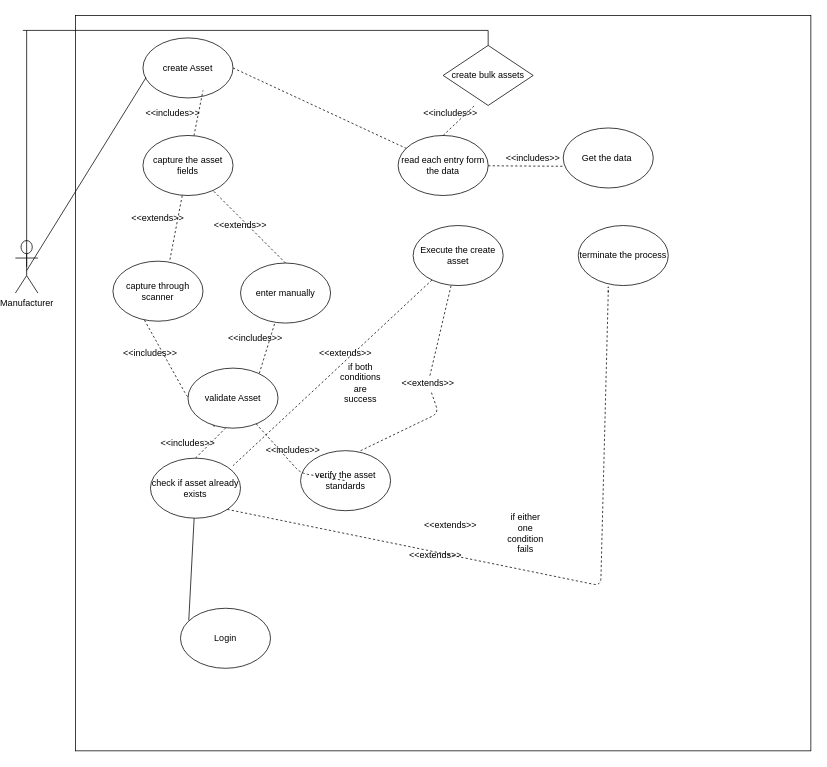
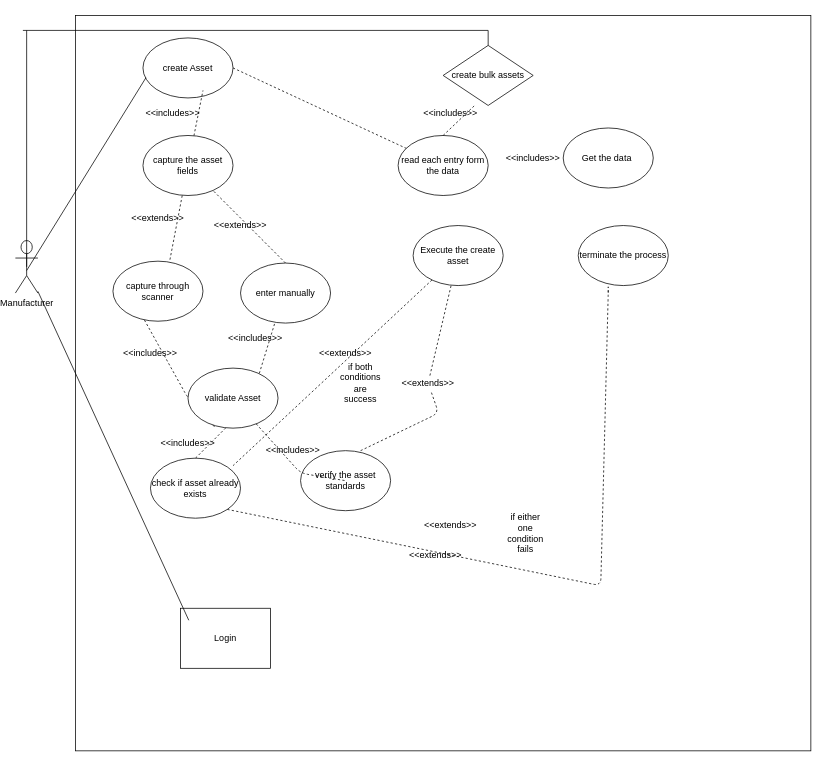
  <mxCell id="0" />
  <mxCell id="1" parent="0" />
  <mxCell id="2" value="Manufacturer" style="shape=umlActor;verticalLabelPosition=bottom;labelBackgroundColor=#ffffff;verticalAlign=top;html=1;outlineConnect=0;" vertex="1" parent="1"><mxGeometry x="20" y="320" width="30" height="70" as="geometry" /></mxCell>
  <mxCell id="3" value="" style="whiteSpace=wrap;html=1;aspect=fixed;" vertex="1" parent="1"><mxGeometry x="100" y="20" width="980" height="980" as="geometry" /></mxCell>
  <mxCell id="4" value="create Asset" style="ellipse;whiteSpace=wrap;html=1;" vertex="1" parent="1"><mxGeometry x="190" y="50" width="120" height="80" as="geometry" /></mxCell>
  <mxCell id="5" value="check if asset already exists" style="ellipse;whiteSpace=wrap;html=1;" vertex="1" parent="1"><mxGeometry x="200" y="610" width="120" height="80" as="geometry" /></mxCell>
  <mxCell id="6" value="verify the asset standards" style="ellipse;whiteSpace=wrap;html=1;" vertex="1" parent="1"><mxGeometry x="400" y="600" width="120" height="80" as="geometry" /></mxCell>
  <mxCell id="7" value="capture through scanner" style="ellipse;whiteSpace=wrap;html=1;" vertex="1" parent="1"><mxGeometry x="150" y="347.5" width="120" height="80" as="geometry" /></mxCell>
  <mxCell id="8" value="enter manually" style="ellipse;whiteSpace=wrap;html=1;" vertex="1" parent="1"><mxGeometry x="320" y="350" width="120" height="80" as="geometry" /></mxCell>
  <mxCell id="9" value="create bulk assets" style="rhombus;whiteSpace=wrap;html=1;" vertex="1" parent="1"><mxGeometry x="590" y="60" width="120" height="80" as="geometry" /></mxCell>
  <mxCell id="10" value="read each entry form the data" style="ellipse;whiteSpace=wrap;html=1;" vertex="1" parent="1"><mxGeometry x="530" y="180" width="120" height="80" as="geometry" /></mxCell>
  <mxCell id="11" value="" style="endArrow=none;dashed=1;html=1;" edge="1" parent="1" source="31"><mxGeometry width="50" height="50" relative="1" as="geometry"><mxPoint x="220" y="170" as="sourcePoint" /><mxPoint x="270" y="120" as="targetPoint" /></mxGeometry></mxCell>
  <mxCell id="12" value="&amp;lt;&amp;lt;includes&amp;gt;&amp;gt;" style="text;html=1;strokeColor=none;fillColor=none;align=center;verticalAlign=middle;whiteSpace=wrap;rounded=0;" vertex="1" parent="1"><mxGeometry x="210" y="140" width="40" height="20" as="geometry" /></mxCell>
  <mxCell id="13" value="" style="endArrow=none;dashed=1;html=1;entryX=0.308;entryY=1;entryDx=0;entryDy=0;entryPerimeter=0;exitX=0.35;exitY=0.981;exitDx=0;exitDy=0;exitPerimeter=0;" edge="1" parent="1" source="7" target="33"><mxGeometry width="50" height="50" relative="1" as="geometry"><mxPoint x="190" y="280" as="sourcePoint" /><mxPoint x="230" y="240" as="targetPoint" /><Array as="points"><mxPoint x="250" y="530" /></Array></mxGeometry></mxCell>
  <mxCell id="14" value="" style="endArrow=none;dashed=1;html=1;entryX=0.35;entryY=1;entryDx=0;entryDy=0;entryPerimeter=0;" edge="1" parent="1" target="9"><mxGeometry width="50" height="50" relative="1" as="geometry"><mxPoint x="590" y="180" as="sourcePoint" /><mxPoint x="640" y="130" as="targetPoint" /></mxGeometry></mxCell>
  <mxCell id="15" value="" style="endArrow=none;html=1;entryX=0.033;entryY=0.663;entryDx=0;entryDy=0;entryPerimeter=0;" edge="1" parent="1" target="4"><mxGeometry width="50" height="50" relative="1" as="geometry"><mxPoint x="35" y="360" as="sourcePoint" /><mxPoint x="85" y="280" as="targetPoint" /></mxGeometry></mxCell>
  <mxCell id="16" value="" style="endArrow=none;html=1;exitX=0.5;exitY=0.5;exitDx=0;exitDy=0;exitPerimeter=0;" edge="1" parent="1" source="2"><mxGeometry width="50" height="50" relative="1" as="geometry"><mxPoint x="40" y="360" as="sourcePoint" /><mxPoint x="35" y="40" as="targetPoint" /></mxGeometry></mxCell>
  <mxCell id="17" value="" style="endArrow=none;html=1;" edge="1" parent="1"><mxGeometry width="50" height="50" relative="1" as="geometry"><mxPoint x="30" y="40" as="sourcePoint" /><mxPoint x="650" y="40" as="targetPoint" /></mxGeometry></mxCell>
  <mxCell id="18" value="" style="endArrow=none;html=1;" edge="1" parent="1" source="9"><mxGeometry width="50" height="50" relative="1" as="geometry"><mxPoint x="625" y="70" as="sourcePoint" /><mxPoint x="650" y="40" as="targetPoint" /></mxGeometry></mxCell>
  <mxCell id="19" value="" style="endArrow=none;dashed=1;html=1;exitX=1;exitY=0.5;exitDx=0;exitDy=0;" edge="1" parent="1" source="4" target="10"><mxGeometry width="50" height="50" relative="1" as="geometry"><mxPoint x="10" y="1540" as="sourcePoint" /><mxPoint x="60" y="1490" as="targetPoint" /></mxGeometry></mxCell>
  <mxCell id="20" value="" style="endArrow=none;dashed=1;html=1;exitX=0.5;exitY=0;exitDx=0;exitDy=0;" edge="1" parent="1" source="8" target="31"><mxGeometry width="50" height="50" relative="1" as="geometry"><mxPoint x="310" y="505" as="sourcePoint" /><mxPoint x="360" y="455" as="targetPoint" /></mxGeometry></mxCell>
  <mxCell id="21" value="" style="endArrow=none;dashed=1;html=1;entryX=0.383;entryY=0.988;entryDx=0;entryDy=0;entryPerimeter=0;exitX=0.792;exitY=0.088;exitDx=0;exitDy=0;exitPerimeter=0;" edge="1" parent="1" source="33" target="8"><mxGeometry width="50" height="50" relative="1" as="geometry"><mxPoint x="655.699" y="707.181" as="sourcePoint" /><mxPoint x="170" y="740" as="targetPoint" /></mxGeometry></mxCell>
  <mxCell id="22" value="Execute the create asset" style="ellipse;whiteSpace=wrap;html=1;" vertex="1" parent="1"><mxGeometry x="550" y="300" width="120" height="80" as="geometry" /></mxCell>
  <mxCell id="23" value="terminate the process" style="ellipse;whiteSpace=wrap;html=1;" vertex="1" parent="1"><mxGeometry x="770" y="300" width="120" height="80" as="geometry" /></mxCell>
  <mxCell id="24" value="" style="endArrow=none;dashed=1;html=1;" edge="1" parent="1" source="43" target="22"><mxGeometry width="50" height="50" relative="1" as="geometry"><mxPoint x="480" y="600" as="sourcePoint" /><mxPoint x="440" y="600" as="targetPoint" /><Array as="points" /></mxGeometry></mxCell>
  <mxCell id="25" value="" style="endArrow=none;dashed=1;html=1;" edge="1" parent="1" source="33" target="6"><mxGeometry width="50" height="50" relative="1" as="geometry"><mxPoint x="381" y="370" as="sourcePoint" /><mxPoint x="440" y="315" as="targetPoint" /><Array as="points"><mxPoint x="400" y="630" /><mxPoint x="460" y="640" /></Array></mxGeometry></mxCell>
  <mxCell id="26" value="" style="endArrow=none;dashed=1;html=1;exitX=1;exitY=1;exitDx=0;exitDy=0;" edge="1" parent="1" source="5"><mxGeometry width="50" height="50" relative="1" as="geometry"><mxPoint x="620" y="770" as="sourcePoint" /><mxPoint x="810" y="390" as="targetPoint" /><Array as="points"><mxPoint x="800" y="780" /><mxPoint x="810" y="390" /><mxPoint x="810" y="380" /></Array></mxGeometry></mxCell>
- <mxCell id="27" value="Login" style="ellipse;whiteSpace=wrap;html=1;" vertex="1" parent="1"><mxGeometry x="240" y="810" width="120" height="80" as="geometry" /></mxCell>
- <mxCell id="28" value="" style="endArrow=none;html=1;exitX=0.092;exitY=0.2;exitDx=0;exitDy=0;exitPerimeter=0;" edge="1" parent="1" source="27" target="5"><mxGeometry width="50" height="50" relative="1" as="geometry"><mxPoint x="-5" y="400" as="sourcePoint" /><mxPoint x="40" y="360" as="targetPoint" /></mxGeometry></mxCell>
+ <mxCell id="27" value="Login" style="whiteSpace=wrap;html=1;rounded=0;" vertex="1" parent="1"><mxGeometry x="240" y="810" width="120" height="80" as="geometry" /></mxCell>
+ <mxCell id="28" value="" style="endArrow=none;html=1;exitX=0.092;exitY=0.2;exitDx=0;exitDy=0;exitPerimeter=0;" edge="1" parent="1" source="27" target="2"><mxGeometry width="50" height="50" relative="1" as="geometry"><mxPoint x="-5" y="400" as="sourcePoint" /><mxPoint x="40" y="360" as="targetPoint" /></mxGeometry></mxCell>
  <mxCell id="29" value="Get the data&amp;nbsp;" style="ellipse;whiteSpace=wrap;html=1;" vertex="1" parent="1"><mxGeometry x="750" y="170" width="120" height="80" as="geometry" /></mxCell>
- <mxCell id="30" value="" style="endArrow=none;dashed=1;html=1;entryX=-0.008;entryY=0.638;entryDx=0;entryDy=0;entryPerimeter=0;" edge="1" parent="1" source="10" target="29"><mxGeometry width="50" height="50" relative="1" as="geometry"><mxPoint x="710" y="235" as="sourcePoint" /><mxPoint x="760" y="185" as="targetPoint" /></mxGeometry></mxCell>
  <mxCell id="31" value="capture the asset fields" style="ellipse;whiteSpace=wrap;html=1;" vertex="1" parent="1"><mxGeometry x="190" y="180" width="120" height="80" as="geometry" /></mxCell>
  <mxCell id="32" value="" style="endArrow=none;dashed=1;html=1;exitX=0.633;exitY=-0.025;exitDx=0;exitDy=0;exitPerimeter=0;" edge="1" parent="1" source="7" target="31"><mxGeometry width="50" height="50" relative="1" as="geometry"><mxPoint x="335.96" y="598" as="sourcePoint" /><mxPoint x="250" y="460" as="targetPoint" /></mxGeometry></mxCell>
  <mxCell id="33" value="validate Asset" style="ellipse;whiteSpace=wrap;html=1;" vertex="1" parent="1"><mxGeometry x="250" y="490" width="120" height="80" as="geometry" /></mxCell>
  <mxCell id="34" value="" style="endArrow=none;dashed=1;html=1;" edge="1" parent="1" source="22"><mxGeometry width="50" height="50" relative="1" as="geometry"><mxPoint x="582.151" y="375.43" as="sourcePoint" /><mxPoint x="310" y="620" as="targetPoint" /></mxGeometry></mxCell>
  <mxCell id="35" value="" style="endArrow=none;dashed=1;html=1;" edge="1" parent="1"><mxGeometry width="50" height="50" relative="1" as="geometry"><mxPoint x="260" y="610" as="sourcePoint" /><mxPoint x="300" y="570" as="targetPoint" /></mxGeometry></mxCell>
  <mxCell id="36" value="&amp;lt;&amp;lt;extends&amp;gt;&amp;gt;" style="text;html=1;strokeColor=none;fillColor=none;align=center;verticalAlign=middle;whiteSpace=wrap;rounded=0;" vertex="1" parent="1"><mxGeometry x="300" y="290" width="40" height="20" as="geometry" /></mxCell>
  <mxCell id="37" value="&amp;lt;&amp;lt;extends&amp;gt;&amp;gt;" style="text;html=1;strokeColor=none;fillColor=none;align=center;verticalAlign=middle;whiteSpace=wrap;rounded=0;" vertex="1" parent="1"><mxGeometry x="190" y="280" width="40" height="20" as="geometry" /></mxCell>
  <mxCell id="38" value="&amp;lt;&amp;lt;includes&amp;gt;&amp;gt;" style="text;html=1;strokeColor=none;fillColor=none;align=center;verticalAlign=middle;whiteSpace=wrap;rounded=0;" vertex="1" parent="1"><mxGeometry x="180" y="460" width="40" height="20" as="geometry" /></mxCell>
  <mxCell id="39" value="&amp;lt;&amp;lt;includes&amp;gt;&amp;gt;" style="text;html=1;strokeColor=none;fillColor=none;align=center;verticalAlign=middle;whiteSpace=wrap;rounded=0;" vertex="1" parent="1"><mxGeometry x="320" y="440" width="40" height="20" as="geometry" /></mxCell>
  <mxCell id="40" value="&amp;lt;&amp;lt;includes&amp;gt;&amp;gt;" style="text;html=1;strokeColor=none;fillColor=none;align=center;verticalAlign=middle;whiteSpace=wrap;rounded=0;" vertex="1" parent="1"><mxGeometry x="230" y="580" width="40" height="20" as="geometry" /></mxCell>
  <mxCell id="41" value="&amp;lt;&amp;lt;includes&amp;gt;&amp;gt;" style="text;html=1;strokeColor=none;fillColor=none;align=center;verticalAlign=middle;whiteSpace=wrap;rounded=0;" vertex="1" parent="1"><mxGeometry x="370" y="590" width="40" height="20" as="geometry" /></mxCell>
  <mxCell id="42" value="&amp;lt;&amp;lt;extends&amp;gt;&amp;gt;" style="text;html=1;strokeColor=none;fillColor=none;align=center;verticalAlign=middle;whiteSpace=wrap;rounded=0;" vertex="1" parent="1"><mxGeometry x="440" y="460" width="40" height="20" as="geometry" /></mxCell>
  <mxCell id="43" value="&amp;lt;&amp;lt;extends&amp;gt;&amp;gt;" style="text;html=1;strokeColor=none;fillColor=none;align=center;verticalAlign=middle;whiteSpace=wrap;rounded=0;" vertex="1" parent="1"><mxGeometry x="550" y="500" width="40" height="20" as="geometry" /></mxCell>
  <mxCell id="44" value="" style="endArrow=none;dashed=1;html=1;" edge="1" parent="1" target="43"><mxGeometry width="50" height="50" relative="1" as="geometry"><mxPoint x="480" y="600" as="sourcePoint" /><mxPoint x="605.064" y="379.864" as="targetPoint" /><Array as="points"><mxPoint x="584" y="550" /></Array></mxGeometry></mxCell>
  <mxCell id="45" value="if both conditions are success" style="text;html=1;strokeColor=none;fillColor=none;align=center;verticalAlign=middle;whiteSpace=wrap;rounded=0;" vertex="1" parent="1"><mxGeometry x="460" y="500" width="40" height="20" as="geometry" /></mxCell>
  <mxCell id="46" value="if either one condition fails" style="text;html=1;strokeColor=none;fillColor=none;align=center;verticalAlign=middle;whiteSpace=wrap;rounded=0;" vertex="1" parent="1"><mxGeometry x="680" y="700" width="40" height="20" as="geometry" /></mxCell>
  <mxCell id="47" value="&amp;lt;&amp;lt;extends&amp;gt;&amp;gt;" style="text;html=1;strokeColor=none;fillColor=none;align=center;verticalAlign=middle;whiteSpace=wrap;rounded=0;" vertex="1" parent="1"><mxGeometry x="580" y="690" width="40" height="20" as="geometry" /></mxCell>
  <mxCell id="48" value="&amp;lt;&amp;lt;extends&amp;gt;&amp;gt;" style="text;html=1;strokeColor=none;fillColor=none;align=center;verticalAlign=middle;whiteSpace=wrap;rounded=0;" vertex="1" parent="1"><mxGeometry x="560" y="730" width="40" height="20" as="geometry" /></mxCell>
  <mxCell id="49" value="&amp;lt;&amp;lt;includes&amp;gt;&amp;gt;" style="text;html=1;strokeColor=none;fillColor=none;align=center;verticalAlign=middle;whiteSpace=wrap;rounded=0;" vertex="1" parent="1"><mxGeometry x="580" y="140" width="40" height="20" as="geometry" /></mxCell>
  <mxCell id="50" value="&amp;lt;&amp;lt;includes&amp;gt;&amp;gt;" style="text;html=1;strokeColor=none;fillColor=none;align=center;verticalAlign=middle;whiteSpace=wrap;rounded=0;" vertex="1" parent="1"><mxGeometry x="690" y="200" width="40" height="20" as="geometry" /></mxCell>
